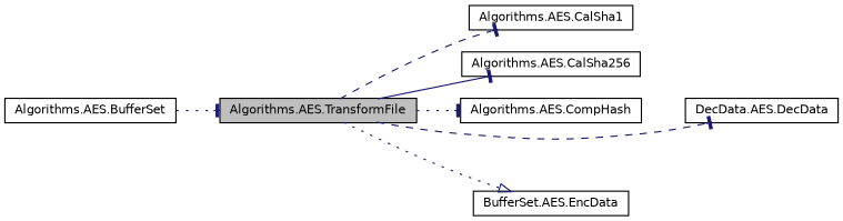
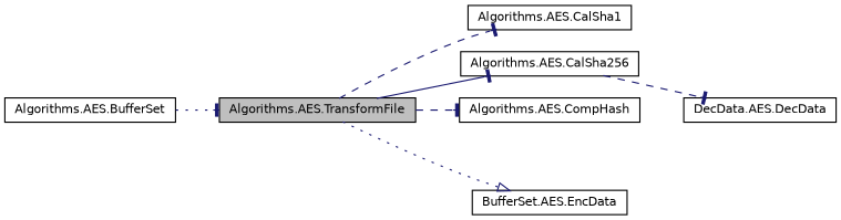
  digraph {
    fontname="DejaVu Sans"
    rankdir=LR
    node [color=black fillcolor=white fontname="DejaVu Sans" fontsize=10 shape=record style=filled]
    edge [arrowhead=tee color=midnightblue fontname="DejaVu Sans" fontsize=10 labelfontname=Helvetica labelfontsize=10 style=dashed]
    n1 [fillcolor=grey75 fontcolor=black height=0.2 label="Algorithms.AES.TransformFile" width=0.4]
    n2 [height=0.2 label="Algorithms.AES.CalSha1" width=0.4]
    n3 [height=0.2 label="Algorithms.AES.CalSha256" width=0.4]
    n4 [height=0.2 label="Algorithms.AES.CompHash" width=0.4]
    n5 [height=0.2 label="DecData.AES.DecData" width=0.4]
    n6 [height=0.2 label="BufferSet.AES.EncData" width=0.4]
    n7 [height=0.2 label="Algorithms.AES.BufferSet" width=0.4]
    n1 -> n2
    n1 -> n3 [style=solid]
-   n1 -> n4 [style=dotted]
-   n1 -> n5
+   n1 -> n4
+   n3 -> n5
    n1 -> n6 [arrowhead=onormal style=dotted]
    n7 -> n1 [style=dotted]
  }
